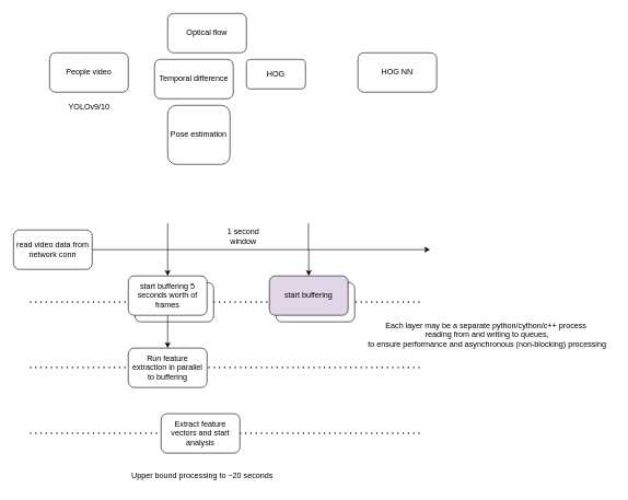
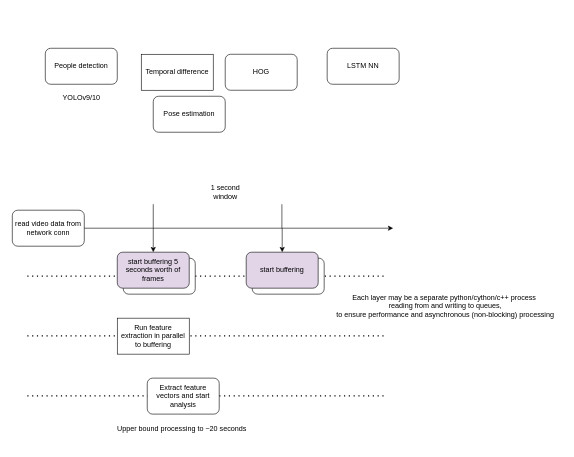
  <mxCell id="0" />
  <mxCell id="1" parent="0" />
  <mxCell id="2" value="" style="endArrow=none;dashed=1;html=1;dashPattern=1 3;strokeWidth=2;rounded=0;" edge="1" parent="1"><mxGeometry width="50" height="50" relative="1" as="geometry"><mxPoint x="45" y="659.5" as="sourcePoint" /><mxPoint x="645" y="659.5" as="targetPoint" /></mxGeometry></mxCell>
  <mxCell id="3" value="" style="endArrow=none;dashed=1;html=1;dashPattern=1 3;strokeWidth=2;rounded=0;" edge="1" parent="1"><mxGeometry width="50" height="50" relative="1" as="geometry"><mxPoint x="45" y="559.5" as="sourcePoint" /><mxPoint x="645" y="559.5" as="targetPoint" /></mxGeometry></mxCell>
  <mxCell id="4" value="" style="endArrow=none;dashed=1;html=1;dashPattern=1 3;strokeWidth=2;rounded=0;" edge="1" parent="1"><mxGeometry width="50" height="50" relative="1" as="geometry"><mxPoint x="45" y="460" as="sourcePoint" /><mxPoint x="645" y="460" as="targetPoint" /></mxGeometry></mxCell>
  <mxCell id="5" value="" style="rounded=1;whiteSpace=wrap;html=1;" vertex="1" parent="1"><mxGeometry x="205" y="430" width="120" height="60" as="geometry" /></mxCell>
- <mxCell id="6" value="People video" style="rounded=1;whiteSpace=wrap;html=1;" vertex="1" parent="1"><mxGeometry x="75" y="80" width="120" height="60" as="geometry" /></mxCell>
+ <mxCell id="6" value="People detection" style="rounded=1;whiteSpace=wrap;html=1;" vertex="1" parent="1"><mxGeometry x="75" y="80" width="120" height="60" as="geometry" /></mxCell>
  <mxCell id="7" value="YOLOv9/10" style="text;html=1;align=center;verticalAlign=middle;resizable=0;points=[];autosize=1;strokeColor=none;fillColor=none;" vertex="1" parent="1"><mxGeometry x="90" y="148" width="90" height="30" as="geometry" /></mxCell>
- <mxCell id="8" value="Optical flow" style="rounded=1;whiteSpace=wrap;html=1;" vertex="1" parent="1"><mxGeometry x="255" y="20" width="120" height="60" as="geometry" /></mxCell>
- <mxCell id="9" value="Temporal difference" style="rounded=1;whiteSpace=wrap;html=1;" vertex="1" parent="1"><mxGeometry x="235" y="90" width="120" height="60" as="geometry" /></mxCell>
- <mxCell id="10" value="HOG" style="rounded=1;whiteSpace=wrap;html=1;" vertex="1" parent="1"><mxGeometry x="375" y="90" width="90" height="45" as="geometry" /></mxCell>
- <mxCell id="11" value="&lt;div&gt;Pose estimation&lt;/div&gt;" style="rounded=1;whiteSpace=wrap;html=1;" vertex="1" parent="1"><mxGeometry x="255" y="160" width="95" height="90" as="geometry" /></mxCell>
+ <mxCell id="9" value="Temporal difference" style="whiteSpace=wrap;html=1;rounded=0;" vertex="1" parent="1"><mxGeometry x="235" y="90" width="120" height="60" as="geometry" /></mxCell>
+ <mxCell id="10" value="HOG" style="rounded=1;whiteSpace=wrap;html=1;" vertex="1" parent="1"><mxGeometry x="375" y="90" width="120" height="60" as="geometry" /></mxCell>
+ <mxCell id="11" value="&lt;div&gt;Pose estimation&lt;/div&gt;" style="rounded=1;whiteSpace=wrap;html=1;" vertex="1" parent="1"><mxGeometry x="255" y="160" width="120" height="60" as="geometry" /></mxCell>
  <mxCell id="12" value="read video data from network conn" style="rounded=1;whiteSpace=wrap;html=1;" vertex="1" parent="1"><mxGeometry x="20" y="350" width="120" height="60" as="geometry" /></mxCell>
- <mxCell id="13" style="edgeStyle=orthogonalEdgeStyle;rounded=0;orthogonalLoop=1;jettySize=auto;html=1;entryX=0.5;entryY=0;entryDx=0;entryDy=0;" edge="1" parent="1" source="14" target="23"><mxGeometry relative="1" as="geometry" /></mxCell>
- <mxCell id="14" value="start buffering 5 seconds worth of frames" style="rounded=1;whiteSpace=wrap;html=1;" vertex="1" parent="1"><mxGeometry x="195" y="420" width="120" height="60" as="geometry" /></mxCell>
+ <mxCell id="14" value="start buffering 5 seconds worth of frames" style="rounded=1;whiteSpace=wrap;html=1;fillColor=#e1d5e7;" vertex="1" parent="1"><mxGeometry x="195" y="420" width="120" height="60" as="geometry" /></mxCell>
  <mxCell id="15" value="" style="rounded=1;whiteSpace=wrap;html=1;" vertex="1" parent="1"><mxGeometry x="420" y="430" width="120" height="60" as="geometry" /></mxCell>
  <mxCell id="16" value="start buffering" style="rounded=1;whiteSpace=wrap;html=1;fillColor=#e1d5e7;" vertex="1" parent="1"><mxGeometry x="410" y="420" width="120" height="60" as="geometry" /></mxCell>
- <mxCell id="17" value="1 second&lt;br&gt;window" style="text;html=1;align=center;verticalAlign=middle;resizable=0;points=[];autosize=1;strokeColor=none;fillColor=none;" vertex="1" parent="1"><mxGeometry x="335" y="340" width="70" height="40" as="geometry" /></mxCell>
+ <mxCell id="17" value="1 second&lt;br&gt;window" style="text;html=1;align=center;verticalAlign=middle;resizable=0;points=[];autosize=1;strokeColor=none;fillColor=none;" vertex="1" parent="1"><mxGeometry x="340" y="300" width="70" height="40" as="geometry" /></mxCell>
  <mxCell id="18" value="" style="endArrow=classic;html=1;rounded=0;exitX=1;exitY=0.5;exitDx=0;exitDy=0;" edge="1" parent="1" source="12"><mxGeometry width="50" height="50" relative="1" as="geometry"><mxPoint x="275" y="340" as="sourcePoint" /><mxPoint x="655" y="380" as="targetPoint" /></mxGeometry></mxCell>
  <mxCell id="19" value="" style="endArrow=classic;html=1;rounded=0;entryX=0.5;entryY=0;entryDx=0;entryDy=0;" edge="1" parent="1" target="14"><mxGeometry width="50" height="50" relative="1" as="geometry"><mxPoint x="255" y="380" as="sourcePoint" /><mxPoint x="115" y="480" as="targetPoint" /></mxGeometry></mxCell>
  <mxCell id="20" value="" style="endArrow=classic;html=1;rounded=0;entryX=0.5;entryY=0;entryDx=0;entryDy=0;" edge="1" parent="1" target="16"><mxGeometry width="50" height="50" relative="1" as="geometry"><mxPoint x="470" y="380" as="sourcePoint" /><mxPoint x="515" y="320" as="targetPoint" /></mxGeometry></mxCell>
  <mxCell id="21" value="" style="endArrow=none;html=1;rounded=0;" edge="1" parent="1"><mxGeometry width="50" height="50" relative="1" as="geometry"><mxPoint x="255" y="380" as="sourcePoint" /><mxPoint x="255" y="340" as="targetPoint" /></mxGeometry></mxCell>
  <mxCell id="22" value="" style="endArrow=none;html=1;rounded=0;" edge="1" parent="1"><mxGeometry width="50" height="50" relative="1" as="geometry"><mxPoint x="469.5" y="380" as="sourcePoint" /><mxPoint x="469.5" y="340" as="targetPoint" /></mxGeometry></mxCell>
- <mxCell id="23" value="Run feature extraction in parallel to buffering" style="rounded=1;whiteSpace=wrap;html=1;" vertex="1" parent="1"><mxGeometry x="195" y="530" width="120" height="60" as="geometry" /></mxCell>
+ <mxCell id="23" value="Run feature extraction in parallel to buffering" style="whiteSpace=wrap;html=1;rounded=0;" vertex="1" parent="1"><mxGeometry x="195" y="530" width="120" height="60" as="geometry" /></mxCell>
  <mxCell id="24" value="Extract feature vectors and start analysis" style="rounded=1;whiteSpace=wrap;html=1;" vertex="1" parent="1"><mxGeometry x="245" y="630" width="120" height="60" as="geometry" /></mxCell>
- <mxCell id="25" value="Upper bound processing to ~20 seconds" style="text;whiteSpace=wrap;html=1;" vertex="1" parent="1"><mxGeometry x="197.5" y="710" width="225" height="40" as="geometry" /></mxCell>
+ <mxCell id="25" value="Upper bound processing to ~20 seconds" style="text;whiteSpace=wrap;html=1;" vertex="1" parent="1"><mxGeometry x="192.5" y="700" width="225" height="40" as="geometry" /></mxCell>
  <mxCell id="26" value="&lt;div&gt;Each layer may be a separate python/cython/c++ process&lt;/div&gt;&lt;div&gt;&amp;nbsp;reading from and writing to queues,&lt;/div&gt;&lt;div&gt;&amp;nbsp;to ensure performance and asynchronous (non-blocking) processing&lt;/div&gt;" style="text;html=1;align=center;verticalAlign=middle;resizable=0;points=[];autosize=1;strokeColor=none;fillColor=none;" vertex="1" parent="1"><mxGeometry x="545" y="480" width="390" height="60" as="geometry" /></mxCell>
- <mxCell id="27" value="HOG NN" style="rounded=1;whiteSpace=wrap;html=1;" vertex="1" parent="1"><mxGeometry x="545" y="80" width="120" height="60" as="geometry" /></mxCell>
+ <mxCell id="27" value="LSTM NN" style="rounded=1;whiteSpace=wrap;html=1;" vertex="1" parent="1"><mxGeometry x="545" y="80" width="120" height="60" as="geometry" /></mxCell>
